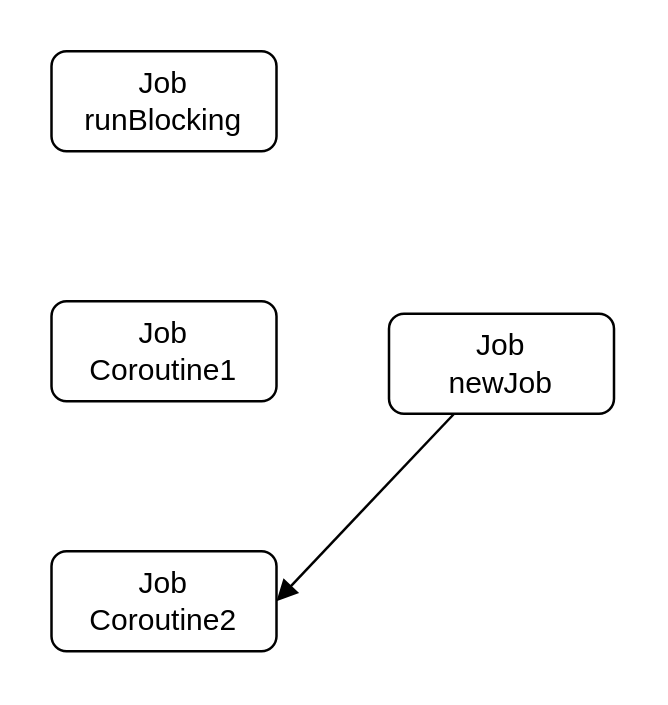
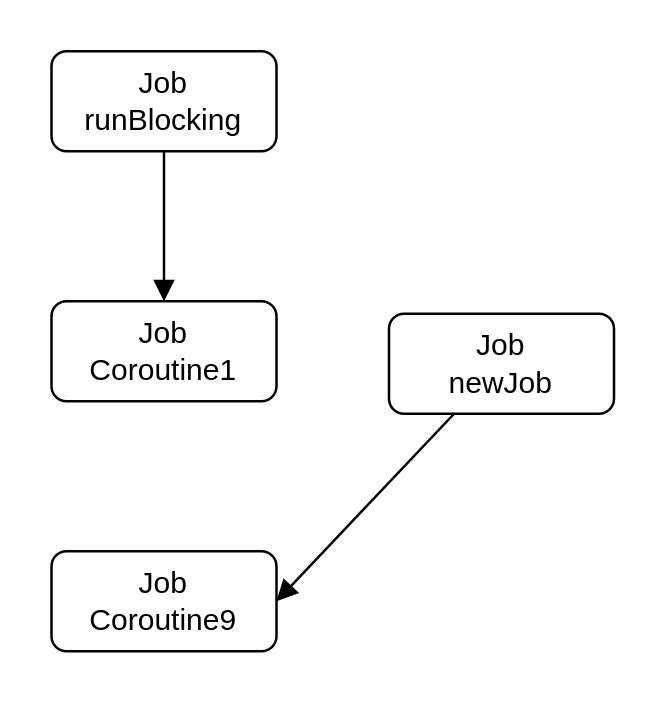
  <mxCell id="0" />
  <mxCell id="1" parent="0" />
+ <mxCell id="2" style="edgeStyle=orthogonalEdgeStyle;rounded=0;orthogonalLoop=1;jettySize=auto;html=1;entryX=0.5;entryY=0;entryDx=0;entryDy=0;endArrow=block;endFill=1;" edge="1" parent="1" source="3" target="4"><mxGeometry relative="1" as="geometry" /></mxCell>
  <mxCell id="3" value="Job&lt;div&gt;runBlocking&lt;/div&gt;" style="rounded=1;whiteSpace=wrap;html=1;" vertex="1" parent="1"><mxGeometry x="20" y="20" width="90" height="40" as="geometry" /></mxCell>
  <mxCell id="4" value="Job&lt;div&gt;Coroutine1&lt;/div&gt;" style="rounded=1;whiteSpace=wrap;html=1;" vertex="1" parent="1"><mxGeometry x="20" y="120" width="90" height="40" as="geometry" /></mxCell>
  <mxCell id="5" style="rounded=0;orthogonalLoop=1;jettySize=auto;html=1;entryX=1;entryY=0.5;entryDx=0;entryDy=0;endArrow=block;endFill=1;" edge="1" parent="1" source="6" target="7"><mxGeometry relative="1" as="geometry" /></mxCell>
  <mxCell id="6" value="Job&lt;div&gt;newJob&lt;/div&gt;" style="rounded=1;whiteSpace=wrap;html=1;" vertex="1" parent="1"><mxGeometry x="155" y="125" width="90" height="40" as="geometry" /></mxCell>
- <mxCell id="7" value="Job&lt;div&gt;Coroutine2&lt;/div&gt;" style="rounded=1;whiteSpace=wrap;html=1;" vertex="1" parent="1"><mxGeometry x="20" y="220" width="90" height="40" as="geometry" /></mxCell>
+ <mxCell id="7" value="Job&lt;div&gt;Coroutine9&lt;/div&gt;" style="rounded=1;whiteSpace=wrap;html=1;" vertex="1" parent="1"><mxGeometry x="20" y="220" width="90" height="40" as="geometry" /></mxCell>
